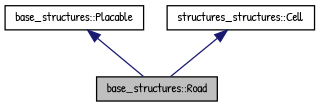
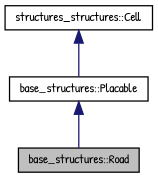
  digraph {
    fontname="Patrick Hand"
    node [color=black fillcolor=white fontname="Patrick Hand" fontsize=10 shape=record style=filled]
    edge [color=midnightblue dir=back fontname="Patrick Hand" fontsize=10 labelfontname=Helvetica labelfontsize=10 style=solid]
    n1 [fillcolor=grey75 fontcolor=black height=0.2 label="base_structures::Road" width=0.4]
    n2 [height=0.2 label="base_structures::Placable" width=0.4]
    n3 [height=0.2 label="structures_structures::Cell" width=0.4]
    n2 -> n1
-   n3 -> n1
+   n3 -> n2
  }
